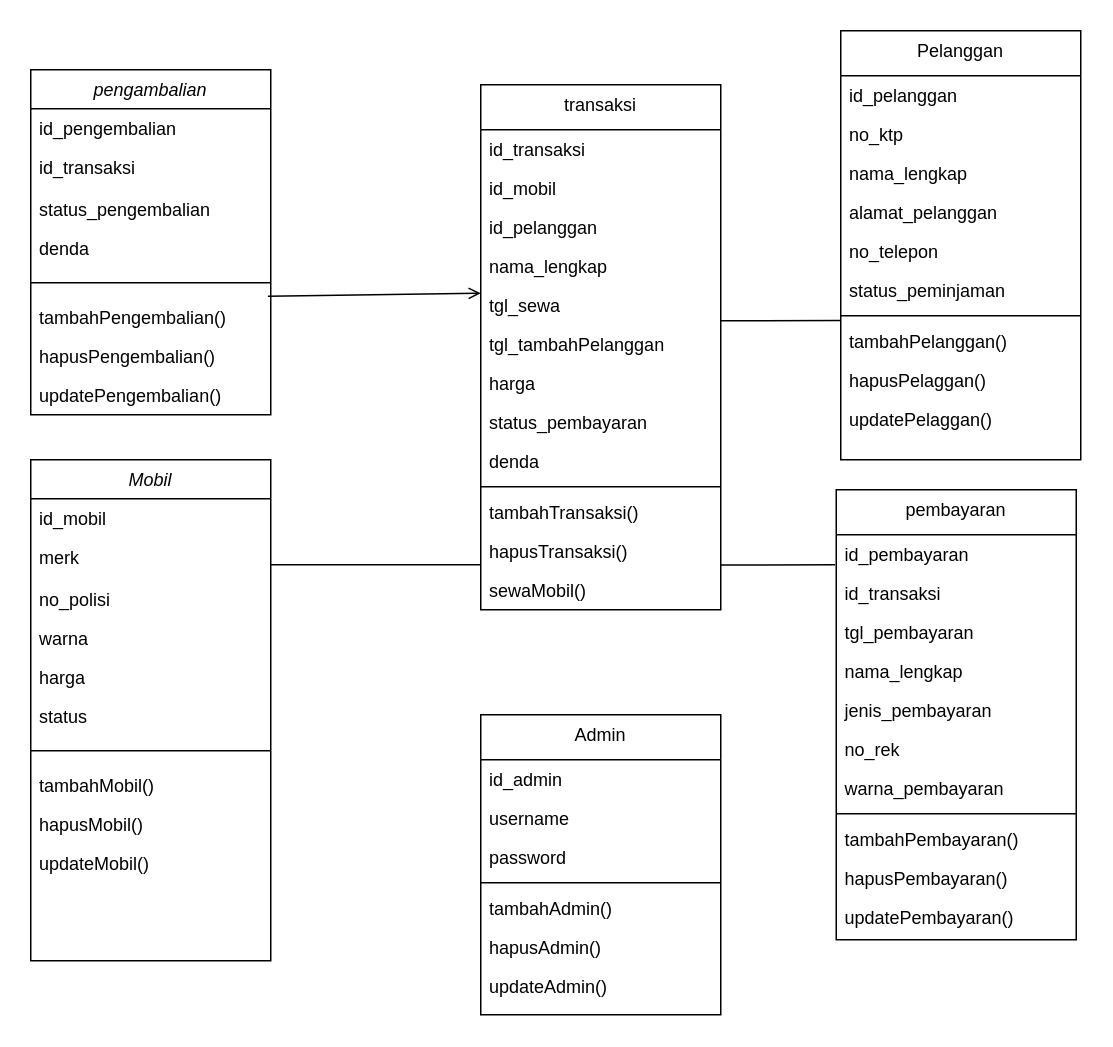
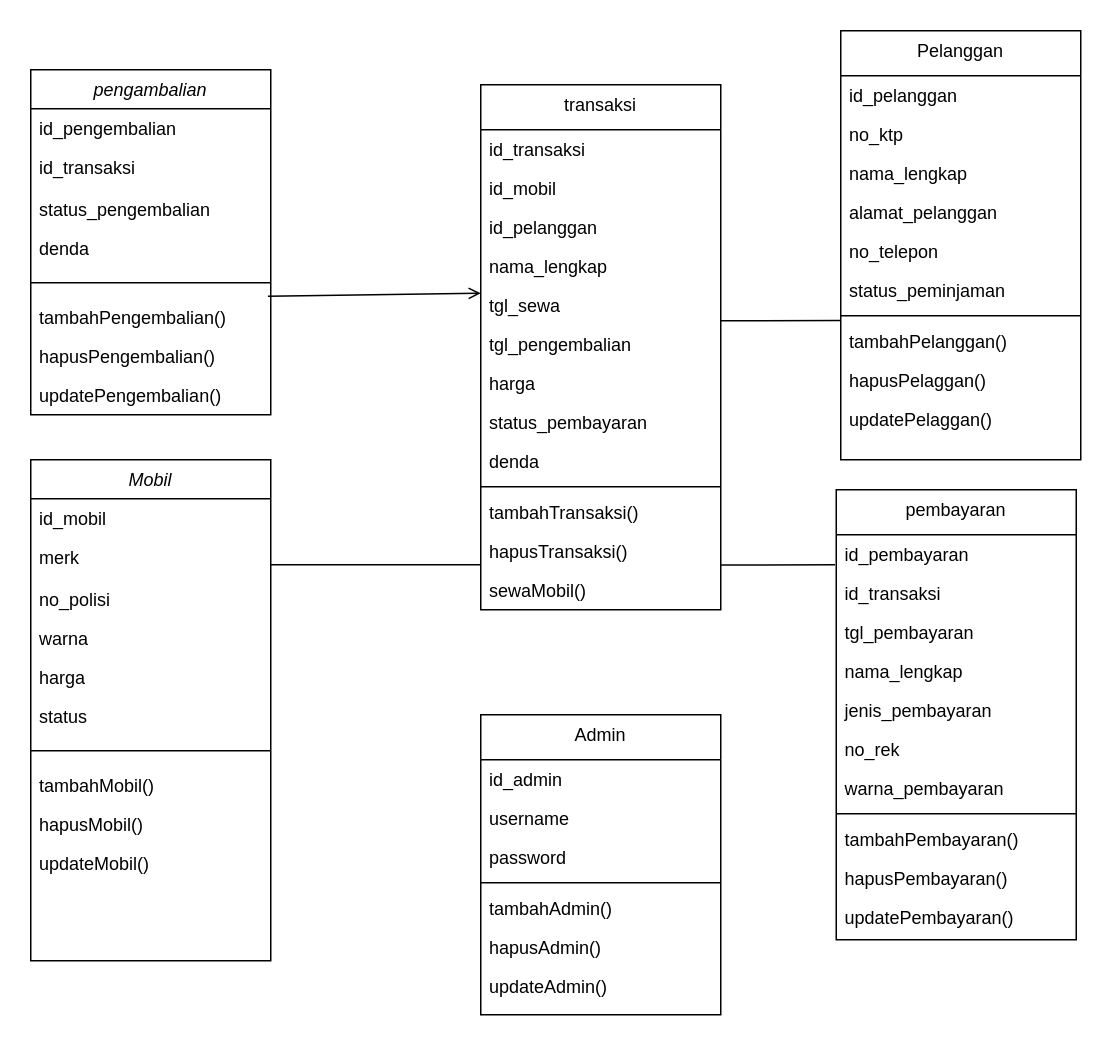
  <mxCell id="0" />
  <mxCell id="1" parent="0" />
  <mxCell id="2" value="Mobil" style="swimlane;fontStyle=2;align=center;verticalAlign=top;childLayout=stackLayout;horizontal=1;startSize=26;horizontalStack=0;resizeParent=1;resizeLast=0;collapsible=1;marginBottom=0;rounded=0;shadow=0;strokeWidth=1;" parent="1" vertex="1"><mxGeometry x="20" y="306" width="160" height="334" as="geometry"><mxRectangle x="230" y="140" width="160" height="26" as="alternateBounds" /></mxGeometry></mxCell>
  <mxCell id="3" value="id_mobil" style="text;align=left;verticalAlign=top;spacingLeft=4;spacingRight=4;overflow=hidden;rotatable=0;points=[[0,0.5],[1,0.5]];portConstraint=eastwest;" parent="2" vertex="1"><mxGeometry y="26" width="160" height="26" as="geometry" /></mxCell>
  <mxCell id="4" value="merk" style="text;align=left;verticalAlign=top;spacingLeft=4;spacingRight=4;overflow=hidden;rotatable=0;points=[[0,0.5],[1,0.5]];portConstraint=eastwest;rounded=0;shadow=0;html=0;" parent="2" vertex="1"><mxGeometry y="52" width="160" height="28" as="geometry" /></mxCell>
  <mxCell id="5" value="no_polisi" style="text;align=left;verticalAlign=top;spacingLeft=4;spacingRight=4;overflow=hidden;rotatable=0;points=[[0,0.5],[1,0.5]];portConstraint=eastwest;rounded=0;shadow=0;html=0;" parent="2" vertex="1"><mxGeometry y="80" width="160" height="26" as="geometry" /></mxCell>
  <mxCell id="6" value="warna" style="text;align=left;verticalAlign=top;spacingLeft=4;spacingRight=4;overflow=hidden;rotatable=0;points=[[0,0.5],[1,0.5]];portConstraint=eastwest;rounded=0;shadow=0;html=0;" parent="2" vertex="1"><mxGeometry y="106" width="160" height="26" as="geometry" /></mxCell>
  <mxCell id="7" value="harga" style="text;align=left;verticalAlign=top;spacingLeft=4;spacingRight=4;overflow=hidden;rotatable=0;points=[[0,0.5],[1,0.5]];portConstraint=eastwest;rounded=0;shadow=0;html=0;" parent="2" vertex="1"><mxGeometry y="132" width="160" height="26" as="geometry" /></mxCell>
  <mxCell id="8" value="status" style="text;align=left;verticalAlign=top;spacingLeft=4;spacingRight=4;overflow=hidden;rotatable=0;points=[[0,0.5],[1,0.5]];portConstraint=eastwest;rounded=0;shadow=0;html=0;" parent="2" vertex="1"><mxGeometry y="158" width="160" height="26" as="geometry" /></mxCell>
  <mxCell id="9" value="" style="line;html=1;strokeWidth=1;align=left;verticalAlign=middle;spacingTop=-1;spacingLeft=3;spacingRight=3;rotatable=0;labelPosition=right;points=[];portConstraint=eastwest;" parent="2" vertex="1"><mxGeometry y="184" width="160" height="20" as="geometry" /></mxCell>
  <mxCell id="10" value="tambahMobil()" style="text;align=left;verticalAlign=top;spacingLeft=4;spacingRight=4;overflow=hidden;rotatable=0;points=[[0,0.5],[1,0.5]];portConstraint=eastwest;" parent="2" vertex="1"><mxGeometry y="204" width="160" height="26" as="geometry" /></mxCell>
  <mxCell id="11" value="hapusMobil()" style="text;align=left;verticalAlign=top;spacingLeft=4;spacingRight=4;overflow=hidden;rotatable=0;points=[[0,0.5],[1,0.5]];portConstraint=eastwest;" parent="2" vertex="1"><mxGeometry y="230" width="160" height="26" as="geometry" /></mxCell>
  <mxCell id="12" value="updateMobil()" style="text;align=left;verticalAlign=top;spacingLeft=4;spacingRight=4;overflow=hidden;rotatable=0;points=[[0,0.5],[1,0.5]];portConstraint=eastwest;" parent="2" vertex="1"><mxGeometry y="256" width="160" height="26" as="geometry" /></mxCell>
  <mxCell id="13" value="transaksi" style="swimlane;fontStyle=0;align=center;verticalAlign=top;childLayout=stackLayout;horizontal=1;startSize=30;horizontalStack=0;resizeParent=1;resizeLast=0;collapsible=1;marginBottom=0;rounded=0;shadow=0;strokeWidth=1;" parent="1" vertex="1"><mxGeometry x="320" y="56" width="160" height="350" as="geometry"><mxRectangle x="550" y="140" width="160" height="26" as="alternateBounds" /></mxGeometry></mxCell>
  <mxCell id="14" value="id_transaksi" style="text;align=left;verticalAlign=top;spacingLeft=4;spacingRight=4;overflow=hidden;rotatable=0;points=[[0,0.5],[1,0.5]];portConstraint=eastwest;" parent="13" vertex="1"><mxGeometry y="30" width="160" height="26" as="geometry" /></mxCell>
  <mxCell id="15" value="id_mobil" style="text;align=left;verticalAlign=top;spacingLeft=4;spacingRight=4;overflow=hidden;rotatable=0;points=[[0,0.5],[1,0.5]];portConstraint=eastwest;rounded=0;shadow=0;html=0;" parent="13" vertex="1"><mxGeometry y="56" width="160" height="26" as="geometry" /></mxCell>
  <mxCell id="16" value="id_pelanggan" style="text;align=left;verticalAlign=top;spacingLeft=4;spacingRight=4;overflow=hidden;rotatable=0;points=[[0,0.5],[1,0.5]];portConstraint=eastwest;rounded=0;shadow=0;html=0;" parent="13" vertex="1"><mxGeometry y="82" width="160" height="26" as="geometry" /></mxCell>
  <mxCell id="17" value="nama_lengkap" style="text;align=left;verticalAlign=top;spacingLeft=4;spacingRight=4;overflow=hidden;rotatable=0;points=[[0,0.5],[1,0.5]];portConstraint=eastwest;rounded=0;shadow=0;html=0;" parent="13" vertex="1"><mxGeometry y="108" width="160" height="26" as="geometry" /></mxCell>
  <mxCell id="18" value="tgl_sewa" style="text;align=left;verticalAlign=top;spacingLeft=4;spacingRight=4;overflow=hidden;rotatable=0;points=[[0,0.5],[1,0.5]];portConstraint=eastwest;rounded=0;shadow=0;html=0;" parent="13" vertex="1"><mxGeometry y="134" width="160" height="26" as="geometry" /></mxCell>
- <mxCell id="19" value="tgl_tambahPelanggan" style="text;align=left;verticalAlign=top;spacingLeft=4;spacingRight=4;overflow=hidden;rotatable=0;points=[[0,0.5],[1,0.5]];portConstraint=eastwest;rounded=0;shadow=0;html=0;" parent="13" vertex="1"><mxGeometry y="160" width="160" height="26" as="geometry" /></mxCell>
+ <mxCell id="19" value="tgl_pengembalian" style="text;align=left;verticalAlign=top;spacingLeft=4;spacingRight=4;overflow=hidden;rotatable=0;points=[[0,0.5],[1,0.5]];portConstraint=eastwest;rounded=0;shadow=0;html=0;" parent="13" vertex="1"><mxGeometry y="160" width="160" height="26" as="geometry" /></mxCell>
  <mxCell id="20" value="harga" style="text;align=left;verticalAlign=top;spacingLeft=4;spacingRight=4;overflow=hidden;rotatable=0;points=[[0,0.5],[1,0.5]];portConstraint=eastwest;rounded=0;shadow=0;html=0;" parent="13" vertex="1"><mxGeometry y="186" width="160" height="26" as="geometry" /></mxCell>
  <mxCell id="21" value="status_pembayaran" style="text;align=left;verticalAlign=top;spacingLeft=4;spacingRight=4;overflow=hidden;rotatable=0;points=[[0,0.5],[1,0.5]];portConstraint=eastwest;rounded=0;shadow=0;html=0;" parent="13" vertex="1"><mxGeometry y="212" width="160" height="26" as="geometry" /></mxCell>
  <mxCell id="22" value="denda" style="text;align=left;verticalAlign=top;spacingLeft=4;spacingRight=4;overflow=hidden;rotatable=0;points=[[0,0.5],[1,0.5]];portConstraint=eastwest;" parent="13" vertex="1"><mxGeometry y="238" width="160" height="26" as="geometry" /></mxCell>
  <mxCell id="23" value="" style="line;html=1;strokeWidth=1;align=left;verticalAlign=middle;spacingTop=-1;spacingLeft=3;spacingRight=3;rotatable=0;labelPosition=right;points=[];portConstraint=eastwest;" parent="13" vertex="1"><mxGeometry y="264" width="160" height="8" as="geometry" /></mxCell>
  <mxCell id="24" value="tambahTransaksi()" style="text;align=left;verticalAlign=top;spacingLeft=4;spacingRight=4;overflow=hidden;rotatable=0;points=[[0,0.5],[1,0.5]];portConstraint=eastwest;" parent="13" vertex="1"><mxGeometry y="272" width="160" height="26" as="geometry" /></mxCell>
  <mxCell id="25" value="hapusTransaksi()" style="text;align=left;verticalAlign=top;spacingLeft=4;spacingRight=4;overflow=hidden;rotatable=0;points=[[0,0.5],[1,0.5]];portConstraint=eastwest;" parent="13" vertex="1"><mxGeometry y="298" width="160" height="26" as="geometry" /></mxCell>
  <mxCell id="26" value="sewaMobil()" style="text;align=left;verticalAlign=top;spacingLeft=4;spacingRight=4;overflow=hidden;rotatable=0;points=[[0,0.5],[1,0.5]];portConstraint=eastwest;" parent="13" vertex="1"><mxGeometry y="324" width="160" height="26" as="geometry" /></mxCell>
  <mxCell id="27" value="Pelanggan" style="swimlane;fontStyle=0;align=center;verticalAlign=top;childLayout=stackLayout;horizontal=1;startSize=30;horizontalStack=0;resizeParent=1;resizeLast=0;collapsible=1;marginBottom=0;rounded=0;shadow=0;strokeWidth=1;" parent="1" vertex="1"><mxGeometry x="560" y="20" width="160" height="286" as="geometry"><mxRectangle x="550" y="140" width="160" height="26" as="alternateBounds" /></mxGeometry></mxCell>
  <mxCell id="28" value="id_pelanggan" style="text;align=left;verticalAlign=top;spacingLeft=4;spacingRight=4;overflow=hidden;rotatable=0;points=[[0,0.5],[1,0.5]];portConstraint=eastwest;" parent="27" vertex="1"><mxGeometry y="30" width="160" height="26" as="geometry" /></mxCell>
  <mxCell id="29" value="no_ktp" style="text;align=left;verticalAlign=top;spacingLeft=4;spacingRight=4;overflow=hidden;rotatable=0;points=[[0,0.5],[1,0.5]];portConstraint=eastwest;rounded=0;shadow=0;html=0;" parent="27" vertex="1"><mxGeometry y="56" width="160" height="26" as="geometry" /></mxCell>
  <mxCell id="30" value="nama_lengkap" style="text;align=left;verticalAlign=top;spacingLeft=4;spacingRight=4;overflow=hidden;rotatable=0;points=[[0,0.5],[1,0.5]];portConstraint=eastwest;rounded=0;shadow=0;html=0;" parent="27" vertex="1"><mxGeometry y="82" width="160" height="26" as="geometry" /></mxCell>
  <mxCell id="31" value="alamat_pelanggan" style="text;align=left;verticalAlign=top;spacingLeft=4;spacingRight=4;overflow=hidden;rotatable=0;points=[[0,0.5],[1,0.5]];portConstraint=eastwest;rounded=0;shadow=0;html=0;" parent="27" vertex="1"><mxGeometry y="108" width="160" height="26" as="geometry" /></mxCell>
  <mxCell id="32" value="no_telepon" style="text;align=left;verticalAlign=top;spacingLeft=4;spacingRight=4;overflow=hidden;rotatable=0;points=[[0,0.5],[1,0.5]];portConstraint=eastwest;rounded=0;shadow=0;html=0;" parent="27" vertex="1"><mxGeometry y="134" width="160" height="26" as="geometry" /></mxCell>
  <mxCell id="33" value="status_peminjaman" style="text;align=left;verticalAlign=top;spacingLeft=4;spacingRight=4;overflow=hidden;rotatable=0;points=[[0,0.5],[1,0.5]];portConstraint=eastwest;rounded=0;shadow=0;html=0;" parent="27" vertex="1"><mxGeometry y="160" width="160" height="26" as="geometry" /></mxCell>
  <mxCell id="34" value="" style="line;html=1;strokeWidth=1;align=left;verticalAlign=middle;spacingTop=-1;spacingLeft=3;spacingRight=3;rotatable=0;labelPosition=right;points=[];portConstraint=eastwest;" parent="27" vertex="1"><mxGeometry y="186" width="160" height="8" as="geometry" /></mxCell>
  <mxCell id="35" value="tambahPelanggan()" style="text;align=left;verticalAlign=top;spacingLeft=4;spacingRight=4;overflow=hidden;rotatable=0;points=[[0,0.5],[1,0.5]];portConstraint=eastwest;" parent="27" vertex="1"><mxGeometry y="194" width="160" height="26" as="geometry" /></mxCell>
  <mxCell id="36" value="hapusPelaggan()" style="text;align=left;verticalAlign=top;spacingLeft=4;spacingRight=4;overflow=hidden;rotatable=0;points=[[0,0.5],[1,0.5]];portConstraint=eastwest;" parent="27" vertex="1"><mxGeometry y="220" width="160" height="26" as="geometry" /></mxCell>
  <mxCell id="37" value="updatePelaggan()" style="text;align=left;verticalAlign=top;spacingLeft=4;spacingRight=4;overflow=hidden;rotatable=0;points=[[0,0.5],[1,0.5]];portConstraint=eastwest;" parent="27" vertex="1"><mxGeometry y="246" width="160" height="26" as="geometry" /></mxCell>
  <mxCell id="38" value="" style="endArrow=none;html=1;rounded=0;entryX=-0.001;entryY=-0.03;entryDx=0;entryDy=0;exitX=1.023;exitY=0.897;exitDx=0;exitDy=0;entryPerimeter=0;exitPerimeter=0;" parent="1" target="35" edge="1"><mxGeometry width="50" height="50" relative="1" as="geometry"><mxPoint x="480" y="213.322" as="sourcePoint" /><mxPoint x="566.4" y="216.002" as="targetPoint" /></mxGeometry></mxCell>
  <mxCell id="39" value="pembayaran" style="swimlane;fontStyle=0;align=center;verticalAlign=top;childLayout=stackLayout;horizontal=1;startSize=30;horizontalStack=0;resizeParent=1;resizeLast=0;collapsible=1;marginBottom=0;rounded=0;shadow=0;strokeWidth=1;" parent="1" vertex="1"><mxGeometry x="557" y="326" width="160" height="300" as="geometry"><mxRectangle x="550" y="140" width="160" height="26" as="alternateBounds" /></mxGeometry></mxCell>
  <mxCell id="40" value="id_pembayaran" style="text;align=left;verticalAlign=top;spacingLeft=4;spacingRight=4;overflow=hidden;rotatable=0;points=[[0,0.5],[1,0.5]];portConstraint=eastwest;" parent="39" vertex="1"><mxGeometry y="30" width="160" height="26" as="geometry" /></mxCell>
  <mxCell id="41" value="id_transaksi" style="text;align=left;verticalAlign=top;spacingLeft=4;spacingRight=4;overflow=hidden;rotatable=0;points=[[0,0.5],[1,0.5]];portConstraint=eastwest;rounded=0;shadow=0;html=0;" parent="39" vertex="1"><mxGeometry y="56" width="160" height="26" as="geometry" /></mxCell>
  <mxCell id="42" value="tgl_pembayaran" style="text;align=left;verticalAlign=top;spacingLeft=4;spacingRight=4;overflow=hidden;rotatable=0;points=[[0,0.5],[1,0.5]];portConstraint=eastwest;rounded=0;shadow=0;html=0;" parent="39" vertex="1"><mxGeometry y="82" width="160" height="26" as="geometry" /></mxCell>
  <mxCell id="43" value="nama_lengkap" style="text;align=left;verticalAlign=top;spacingLeft=4;spacingRight=4;overflow=hidden;rotatable=0;points=[[0,0.5],[1,0.5]];portConstraint=eastwest;rounded=0;shadow=0;html=0;" parent="39" vertex="1"><mxGeometry y="108" width="160" height="26" as="geometry" /></mxCell>
  <mxCell id="44" value="jenis_pembayaran" style="text;align=left;verticalAlign=top;spacingLeft=4;spacingRight=4;overflow=hidden;rotatable=0;points=[[0,0.5],[1,0.5]];portConstraint=eastwest;rounded=0;shadow=0;html=0;" parent="39" vertex="1"><mxGeometry y="134" width="160" height="26" as="geometry" /></mxCell>
  <mxCell id="45" value="no_rek" style="text;align=left;verticalAlign=top;spacingLeft=4;spacingRight=4;overflow=hidden;rotatable=0;points=[[0,0.5],[1,0.5]];portConstraint=eastwest;rounded=0;shadow=0;html=0;" parent="39" vertex="1"><mxGeometry y="160" width="160" height="26" as="geometry" /></mxCell>
  <mxCell id="46" value="warna_pembayaran" style="text;align=left;verticalAlign=top;spacingLeft=4;spacingRight=4;overflow=hidden;rotatable=0;points=[[0,0.5],[1,0.5]];portConstraint=eastwest;rounded=0;shadow=0;html=0;" parent="39" vertex="1"><mxGeometry y="186" width="160" height="26" as="geometry" /></mxCell>
  <mxCell id="47" value="" style="line;html=1;strokeWidth=1;align=left;verticalAlign=middle;spacingTop=-1;spacingLeft=3;spacingRight=3;rotatable=0;labelPosition=right;points=[];portConstraint=eastwest;" parent="39" vertex="1"><mxGeometry y="212" width="160" height="8" as="geometry" /></mxCell>
  <mxCell id="48" value="tambahPembayaran()" style="text;align=left;verticalAlign=top;spacingLeft=4;spacingRight=4;overflow=hidden;rotatable=0;points=[[0,0.5],[1,0.5]];portConstraint=eastwest;" parent="39" vertex="1"><mxGeometry y="220" width="160" height="26" as="geometry" /></mxCell>
  <mxCell id="49" value="hapusPembayaran()" style="text;align=left;verticalAlign=top;spacingLeft=4;spacingRight=4;overflow=hidden;rotatable=0;points=[[0,0.5],[1,0.5]];portConstraint=eastwest;" parent="39" vertex="1"><mxGeometry y="246" width="160" height="26" as="geometry" /></mxCell>
  <mxCell id="50" value="updatePembayaran()" style="text;align=left;verticalAlign=top;spacingLeft=4;spacingRight=4;overflow=hidden;rotatable=0;points=[[0,0.5],[1,0.5]];portConstraint=eastwest;" parent="39" vertex="1"><mxGeometry y="272" width="160" height="26" as="geometry" /></mxCell>
  <mxCell id="51" value="" style="endArrow=none;html=1;rounded=0;entryX=1;entryY=0.5;entryDx=0;entryDy=0;exitX=-0.005;exitY=0.147;exitDx=0;exitDy=0;exitPerimeter=0;" parent="1" edge="1"><mxGeometry width="50" height="50" relative="1" as="geometry"><mxPoint x="556.2" y="376.002" as="sourcePoint" /><mxPoint x="480" y="376.18" as="targetPoint" /></mxGeometry></mxCell>
  <mxCell id="52" value="pengambalian" style="swimlane;fontStyle=2;align=center;verticalAlign=top;childLayout=stackLayout;horizontal=1;startSize=26;horizontalStack=0;resizeParent=1;resizeLast=0;collapsible=1;marginBottom=0;rounded=0;shadow=0;strokeWidth=1;" parent="1" vertex="1"><mxGeometry x="20" y="46" width="160" height="230" as="geometry"><mxRectangle x="230" y="140" width="160" height="26" as="alternateBounds" /></mxGeometry></mxCell>
  <mxCell id="53" value="id_pengembalian" style="text;align=left;verticalAlign=top;spacingLeft=4;spacingRight=4;overflow=hidden;rotatable=0;points=[[0,0.5],[1,0.5]];portConstraint=eastwest;" parent="52" vertex="1"><mxGeometry y="26" width="160" height="26" as="geometry" /></mxCell>
  <mxCell id="54" value="id_transaksi" style="text;align=left;verticalAlign=top;spacingLeft=4;spacingRight=4;overflow=hidden;rotatable=0;points=[[0,0.5],[1,0.5]];portConstraint=eastwest;rounded=0;shadow=0;html=0;" parent="52" vertex="1"><mxGeometry y="52" width="160" height="28" as="geometry" /></mxCell>
  <mxCell id="55" value="status_pengembalian" style="text;align=left;verticalAlign=top;spacingLeft=4;spacingRight=4;overflow=hidden;rotatable=0;points=[[0,0.5],[1,0.5]];portConstraint=eastwest;rounded=0;shadow=0;html=0;" parent="52" vertex="1"><mxGeometry y="80" width="160" height="26" as="geometry" /></mxCell>
  <mxCell id="56" value="denda" style="text;align=left;verticalAlign=top;spacingLeft=4;spacingRight=4;overflow=hidden;rotatable=0;points=[[0,0.5],[1,0.5]];portConstraint=eastwest;rounded=0;shadow=0;html=0;" parent="52" vertex="1"><mxGeometry y="106" width="160" height="26" as="geometry" /></mxCell>
  <mxCell id="57" value="" style="line;html=1;strokeWidth=1;align=left;verticalAlign=middle;spacingTop=-1;spacingLeft=3;spacingRight=3;rotatable=0;labelPosition=right;points=[];portConstraint=eastwest;" parent="52" vertex="1"><mxGeometry y="132" width="160" height="20" as="geometry" /></mxCell>
  <mxCell id="58" value="tambahPengembalian()" style="text;align=left;verticalAlign=top;spacingLeft=4;spacingRight=4;overflow=hidden;rotatable=0;points=[[0,0.5],[1,0.5]];portConstraint=eastwest;" parent="52" vertex="1"><mxGeometry y="152" width="160" height="26" as="geometry" /></mxCell>
  <mxCell id="59" value="hapusPengembalian()" style="text;align=left;verticalAlign=top;spacingLeft=4;spacingRight=4;overflow=hidden;rotatable=0;points=[[0,0.5],[1,0.5]];portConstraint=eastwest;" parent="52" vertex="1"><mxGeometry y="178" width="160" height="26" as="geometry" /></mxCell>
  <mxCell id="60" value="updatePengembalian()" style="text;align=left;verticalAlign=top;spacingLeft=4;spacingRight=4;overflow=hidden;rotatable=0;points=[[0,0.5],[1,0.5]];portConstraint=eastwest;" parent="52" vertex="1"><mxGeometry y="204" width="160" height="26" as="geometry" /></mxCell>
  <mxCell id="61" value="" style="endArrow=none;html=1;rounded=0;exitX=1;exitY=0.5;exitDx=0;exitDy=0;" parent="1" edge="1"><mxGeometry width="50" height="50" relative="1" as="geometry"><mxPoint x="180" y="376" as="sourcePoint" /><mxPoint x="320" y="376" as="targetPoint" /></mxGeometry></mxCell>
  <mxCell id="62" value="Admin" style="swimlane;fontStyle=0;align=center;verticalAlign=top;childLayout=stackLayout;horizontal=1;startSize=30;horizontalStack=0;resizeParent=1;resizeLast=0;collapsible=1;marginBottom=0;rounded=0;shadow=0;strokeWidth=1;" parent="1" vertex="1"><mxGeometry x="320" y="476" width="160" height="200" as="geometry"><mxRectangle x="550" y="140" width="160" height="26" as="alternateBounds" /></mxGeometry></mxCell>
  <mxCell id="63" value="id_admin" style="text;align=left;verticalAlign=top;spacingLeft=4;spacingRight=4;overflow=hidden;rotatable=0;points=[[0,0.5],[1,0.5]];portConstraint=eastwest;" parent="62" vertex="1"><mxGeometry y="30" width="160" height="26" as="geometry" /></mxCell>
  <mxCell id="64" value="username" style="text;align=left;verticalAlign=top;spacingLeft=4;spacingRight=4;overflow=hidden;rotatable=0;points=[[0,0.5],[1,0.5]];portConstraint=eastwest;rounded=0;shadow=0;html=0;" parent="62" vertex="1"><mxGeometry y="56" width="160" height="26" as="geometry" /></mxCell>
  <mxCell id="65" value="password" style="text;align=left;verticalAlign=top;spacingLeft=4;spacingRight=4;overflow=hidden;rotatable=0;points=[[0,0.5],[1,0.5]];portConstraint=eastwest;rounded=0;shadow=0;html=0;" parent="62" vertex="1"><mxGeometry y="82" width="160" height="26" as="geometry" /></mxCell>
  <mxCell id="66" value="" style="line;html=1;strokeWidth=1;align=left;verticalAlign=middle;spacingTop=-1;spacingLeft=3;spacingRight=3;rotatable=0;labelPosition=right;points=[];portConstraint=eastwest;" parent="62" vertex="1"><mxGeometry y="108" width="160" height="8" as="geometry" /></mxCell>
  <mxCell id="67" value="tambahAdmin()" style="text;align=left;verticalAlign=top;spacingLeft=4;spacingRight=4;overflow=hidden;rotatable=0;points=[[0,0.5],[1,0.5]];portConstraint=eastwest;" parent="62" vertex="1"><mxGeometry y="116" width="160" height="26" as="geometry" /></mxCell>
  <mxCell id="68" value="hapusAdmin()" style="text;align=left;verticalAlign=top;spacingLeft=4;spacingRight=4;overflow=hidden;rotatable=0;points=[[0,0.5],[1,0.5]];portConstraint=eastwest;" parent="62" vertex="1"><mxGeometry y="142" width="160" height="26" as="geometry" /></mxCell>
  <mxCell id="69" value="updateAdmin()" style="text;align=left;verticalAlign=top;spacingLeft=4;spacingRight=4;overflow=hidden;rotatable=0;points=[[0,0.5],[1,0.5]];portConstraint=eastwest;" parent="62" vertex="1"><mxGeometry y="168" width="160" height="26" as="geometry" /></mxCell>
  <mxCell id="70" value="" style="endArrow=open;html=1;rounded=0;entryX=0;entryY=0.192;entryDx=0;entryDy=0;entryPerimeter=0;exitX=0.988;exitY=-0.038;exitDx=0;exitDy=0;exitPerimeter=0;" edge="1" parent="1" source="58" target="18"><mxGeometry width="50" height="50" relative="1" as="geometry"><mxPoint x="200" y="206" as="sourcePoint" /><mxPoint x="250" y="156" as="targetPoint" /></mxGeometry></mxCell>
